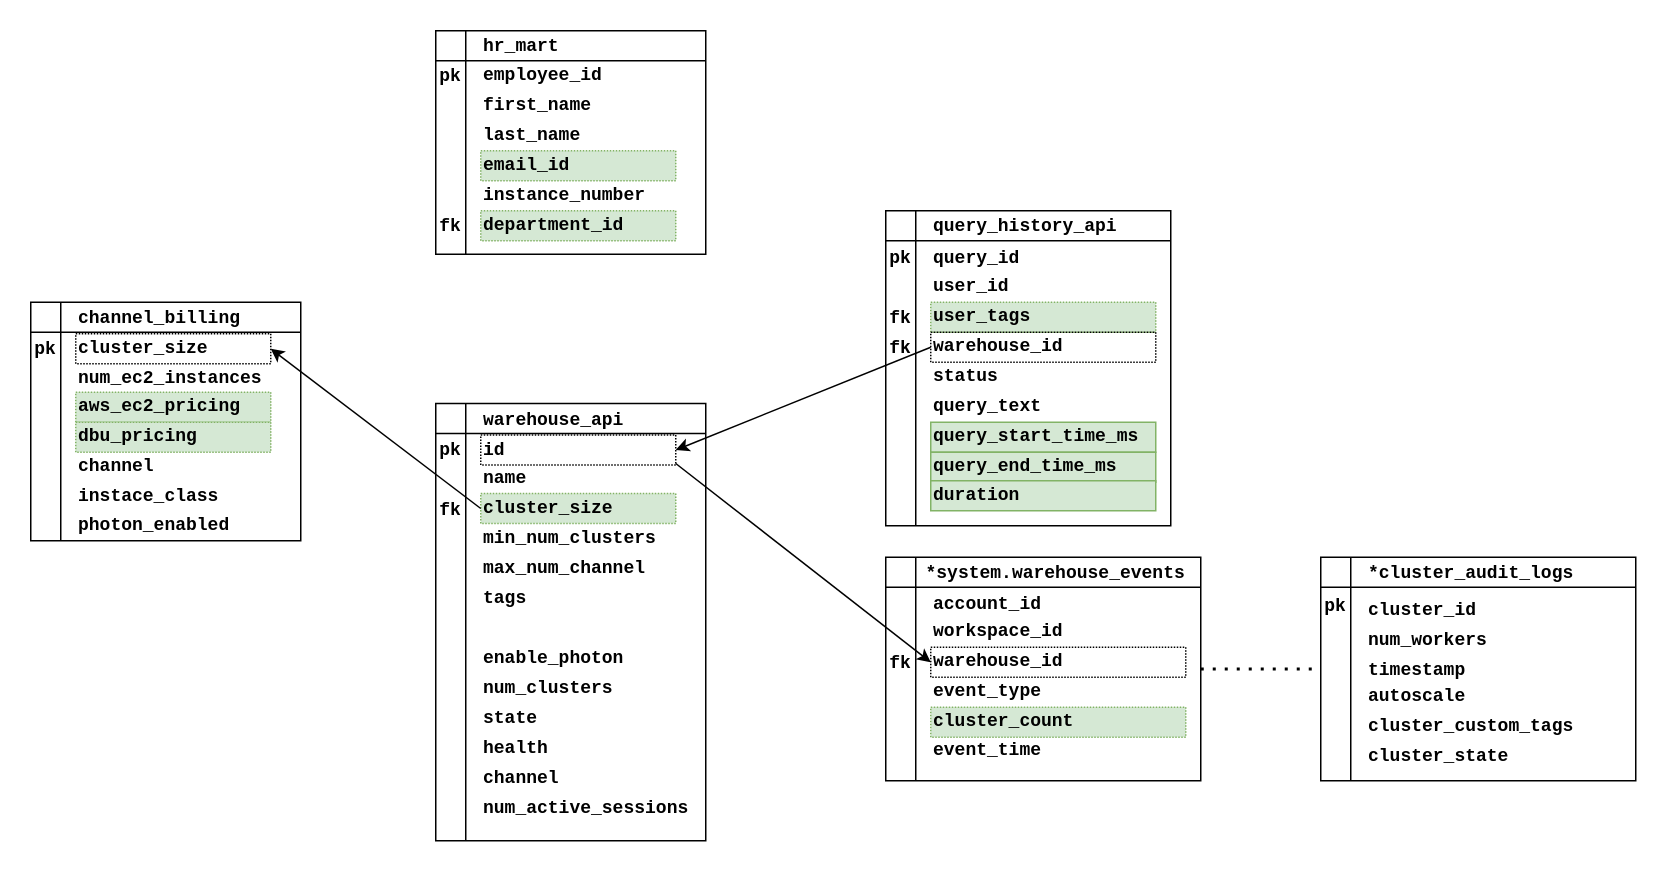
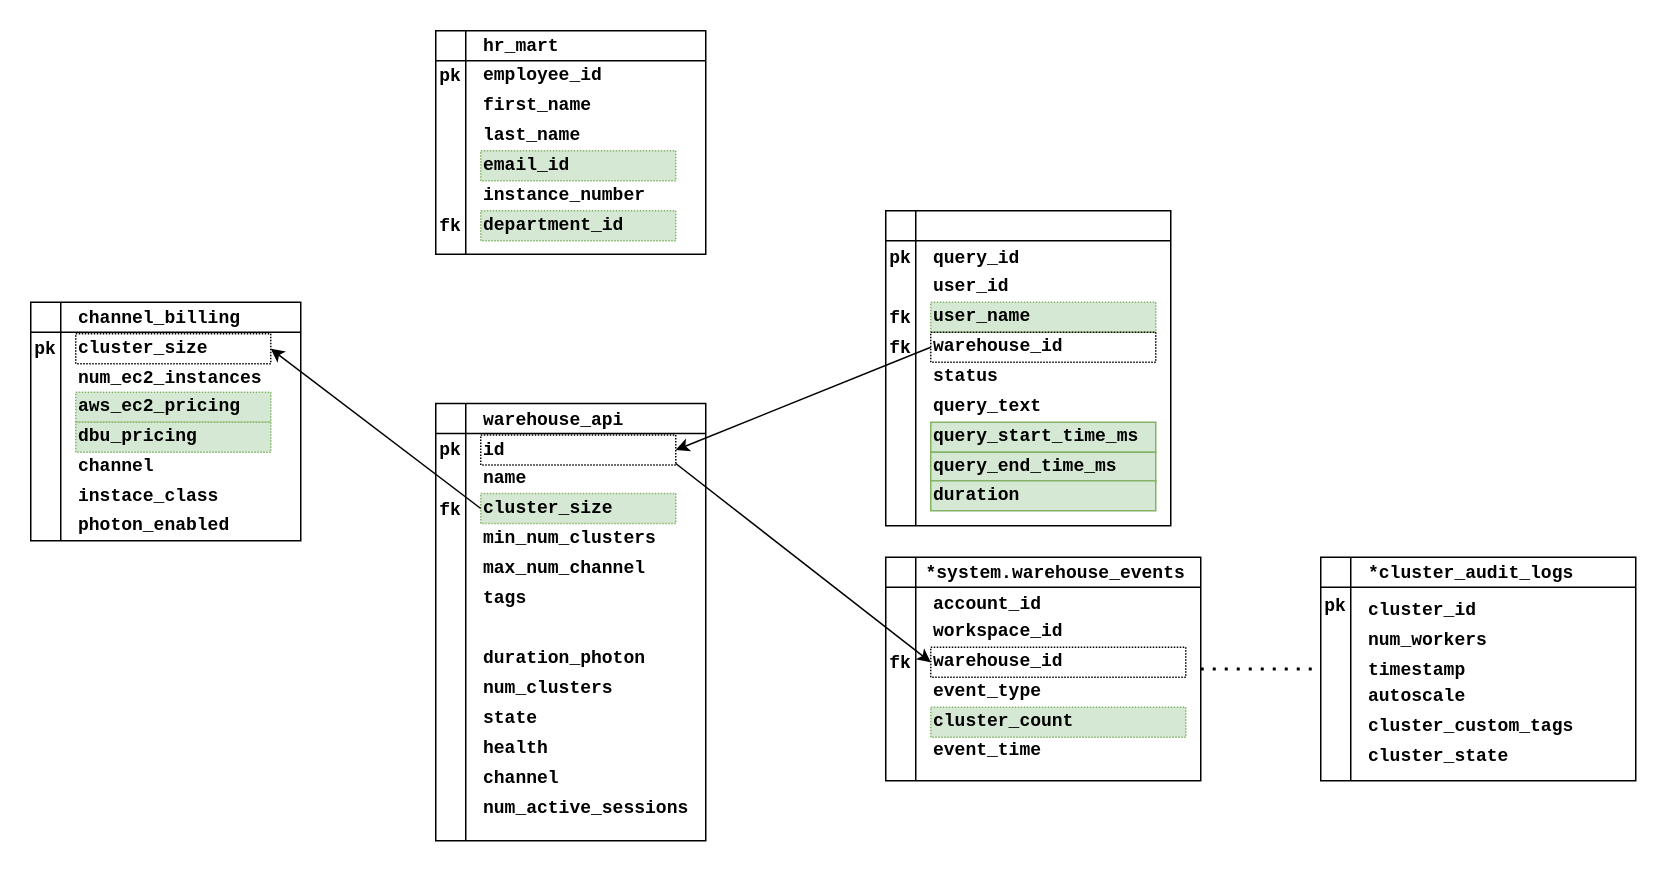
  <mxCell id="0" />
  <mxCell id="1" parent="0" />
  <mxCell id="2" value="" style="shape=internalStorage;whiteSpace=wrap;html=1;backgroundOutline=1;" vertex="1" parent="1"><mxGeometry x="590" y="140" width="190" height="210" as="geometry" /></mxCell>
- <mxCell id="3" value="&lt;b&gt;&lt;font face=&quot;Courier New&quot;&gt;query_history_api&lt;/font&gt;&lt;/b&gt;" style="text;html=1;align=left;verticalAlign=middle;whiteSpace=wrap;rounded=0;" vertex="1" parent="1"><mxGeometry x="620" y="140" width="130" height="20" as="geometry" /></mxCell>
  <mxCell id="4" value="query_id" style="text;html=1;align=left;verticalAlign=middle;whiteSpace=wrap;rounded=0;fontFamily=Courier New;fontStyle=1" vertex="1" parent="1"><mxGeometry x="620" y="162" width="130" height="20" as="geometry" /></mxCell>
  <mxCell id="5" value="&lt;b&gt;&lt;font face=&quot;Courier New&quot;&gt;pk&lt;/font&gt;&lt;/b&gt;" style="text;html=1;align=center;verticalAlign=middle;whiteSpace=wrap;rounded=0;" vertex="1" parent="1"><mxGeometry x="590" y="161" width="20" height="20" as="geometry" /></mxCell>
  <mxCell id="6" value="user_id" style="text;html=1;align=left;verticalAlign=middle;whiteSpace=wrap;rounded=0;fontFamily=Courier New;fontStyle=1" vertex="1" parent="1"><mxGeometry x="620" y="181" width="130" height="20" as="geometry" /></mxCell>
- <mxCell id="7" value="user_tags" style="text;html=1;align=left;verticalAlign=middle;whiteSpace=wrap;rounded=0;fontFamily=Courier New;fontStyle=1;strokeColor=#82b366;dashed=1;dashPattern=1 1;fillColor=#d5e8d4;" vertex="1" parent="1"><mxGeometry x="620" y="201" width="150" height="20" as="geometry" /></mxCell>
+ <mxCell id="7" value="user_name" style="text;html=1;align=left;verticalAlign=middle;whiteSpace=wrap;rounded=0;fontFamily=Courier New;fontStyle=1;strokeColor=#82b366;dashed=1;dashPattern=1 1;fillColor=#d5e8d4;" vertex="1" parent="1"><mxGeometry x="620" y="201" width="150" height="20" as="geometry" /></mxCell>
  <mxCell id="8" value="&lt;b&gt;&lt;font face=&quot;Courier New&quot;&gt;fk&lt;/font&gt;&lt;/b&gt;" style="text;html=1;align=center;verticalAlign=middle;whiteSpace=wrap;rounded=0;" vertex="1" parent="1"><mxGeometry x="590" y="201" width="20" height="20" as="geometry" /></mxCell>
  <mxCell id="9" value="warehouse_id" style="text;html=1;align=left;verticalAlign=middle;whiteSpace=wrap;rounded=0;fontFamily=Courier New;fontStyle=1;strokeColor=default;dashed=1;dashPattern=1 1;" vertex="1" parent="1"><mxGeometry x="620" y="221" width="150" height="20" as="geometry" /></mxCell>
  <mxCell id="10" value="status" style="text;html=1;align=left;verticalAlign=middle;whiteSpace=wrap;rounded=0;fontFamily=Courier New;fontStyle=1" vertex="1" parent="1"><mxGeometry x="620" y="241" width="130" height="20" as="geometry" /></mxCell>
  <mxCell id="11" value="query_text" style="text;html=1;align=left;verticalAlign=middle;whiteSpace=wrap;rounded=0;fontFamily=Courier New;fontStyle=1" vertex="1" parent="1"><mxGeometry x="620" y="261" width="130" height="20" as="geometry" /></mxCell>
  <mxCell id="12" value="query_start_time_ms" style="text;html=1;align=left;verticalAlign=middle;whiteSpace=wrap;rounded=0;fontFamily=Courier New;fontStyle=1;fillColor=#d5e8d4;strokeColor=#82b366;" vertex="1" parent="1"><mxGeometry x="620" y="281" width="150" height="20" as="geometry" /></mxCell>
  <mxCell id="13" value="query_end_time_ms" style="text;html=1;align=left;verticalAlign=middle;whiteSpace=wrap;rounded=0;fontFamily=Courier New;fontStyle=1;fillColor=#d5e8d4;strokeColor=#82b366;" vertex="1" parent="1"><mxGeometry x="620" y="301" width="150" height="20" as="geometry" /></mxCell>
  <mxCell id="14" value="&lt;b&gt;&lt;font face=&quot;Courier New&quot;&gt;fk&lt;/font&gt;&lt;/b&gt;" style="text;html=1;align=center;verticalAlign=middle;whiteSpace=wrap;rounded=0;" vertex="1" parent="1"><mxGeometry x="590" y="221" width="20" height="20" as="geometry" /></mxCell>
  <mxCell id="15" value="duration" style="text;html=1;align=left;verticalAlign=middle;whiteSpace=wrap;rounded=0;fontFamily=Courier New;fontStyle=1;fillColor=#d5e8d4;strokeColor=#82b366;" vertex="1" parent="1"><mxGeometry x="620" y="320" width="150" height="20" as="geometry" /></mxCell>
  <mxCell id="16" value="" style="shape=internalStorage;whiteSpace=wrap;html=1;backgroundOutline=1;" vertex="1" parent="1"><mxGeometry x="290" y="20" width="180" height="149" as="geometry" /></mxCell>
  <mxCell id="17" value="&lt;b&gt;&lt;font face=&quot;Courier New&quot;&gt;hr_mart&lt;/font&gt;&lt;/b&gt;" style="text;html=1;align=left;verticalAlign=middle;whiteSpace=wrap;rounded=0;" vertex="1" parent="1"><mxGeometry x="320" y="20" width="130" height="20" as="geometry" /></mxCell>
  <mxCell id="18" value="employee_id" style="text;html=1;align=left;verticalAlign=middle;whiteSpace=wrap;rounded=0;fontFamily=Courier New;fontStyle=1" vertex="1" parent="1"><mxGeometry x="320" y="40" width="130" height="20" as="geometry" /></mxCell>
  <mxCell id="19" value="first_name" style="text;html=1;align=left;verticalAlign=middle;whiteSpace=wrap;rounded=0;fontFamily=Courier New;fontStyle=1" vertex="1" parent="1"><mxGeometry x="320" y="60" width="130" height="20" as="geometry" /></mxCell>
  <mxCell id="20" value="last_name" style="text;html=1;align=left;verticalAlign=middle;whiteSpace=wrap;rounded=0;fontFamily=Courier New;fontStyle=1" vertex="1" parent="1"><mxGeometry x="320" y="80" width="130" height="20" as="geometry" /></mxCell>
  <mxCell id="21" value="&lt;b&gt;&lt;font face=&quot;Courier New&quot;&gt;pk&lt;/font&gt;&lt;/b&gt;" style="text;html=1;align=center;verticalAlign=middle;whiteSpace=wrap;rounded=0;" vertex="1" parent="1"><mxGeometry x="290" y="40" width="20" height="20" as="geometry" /></mxCell>
  <mxCell id="22" value="email_id" style="text;html=1;align=left;verticalAlign=middle;whiteSpace=wrap;rounded=0;fontFamily=Courier New;fontStyle=1;strokeColor=#82b366;dashed=1;dashPattern=1 1;fillColor=#d5e8d4;" vertex="1" parent="1"><mxGeometry x="320" y="100" width="130" height="20" as="geometry" /></mxCell>
  <mxCell id="23" value="instance_number" style="text;html=1;align=left;verticalAlign=middle;whiteSpace=wrap;rounded=0;fontFamily=Courier New;fontStyle=1" vertex="1" parent="1"><mxGeometry x="320" y="120" width="130" height="20" as="geometry" /></mxCell>
  <mxCell id="24" value="department_id" style="text;html=1;align=left;verticalAlign=middle;whiteSpace=wrap;rounded=0;fontFamily=Courier New;fontStyle=1;strokeColor=#82b366;dashed=1;dashPattern=1 1;fillColor=#d5e8d4;" vertex="1" parent="1"><mxGeometry x="320" y="140" width="130" height="20" as="geometry" /></mxCell>
  <mxCell id="25" value="" style="shape=internalStorage;whiteSpace=wrap;html=1;backgroundOutline=1;" vertex="1" parent="1"><mxGeometry x="290" y="268.5" width="180" height="291.5" as="geometry" /></mxCell>
  <mxCell id="26" value="&lt;b&gt;&lt;font face=&quot;Courier New&quot;&gt;warehouse_api&lt;/font&gt;&lt;/b&gt;" style="text;html=1;align=left;verticalAlign=middle;whiteSpace=wrap;rounded=0;" vertex="1" parent="1"><mxGeometry x="320" y="268.5" width="130" height="20" as="geometry" /></mxCell>
  <mxCell id="27" value="id" style="text;html=1;align=left;verticalAlign=middle;whiteSpace=wrap;rounded=0;fontFamily=Courier New;fontStyle=1;strokeColor=default;dashed=1;dashPattern=1 1;" vertex="1" parent="1"><mxGeometry x="320" y="289.5" width="130" height="20" as="geometry" /></mxCell>
  <mxCell id="28" value="&lt;b&gt;&lt;font face=&quot;Courier New&quot;&gt;pk&lt;/font&gt;&lt;/b&gt;" style="text;html=1;align=center;verticalAlign=middle;whiteSpace=wrap;rounded=0;" vertex="1" parent="1"><mxGeometry x="290" y="288.5" width="20" height="20" as="geometry" /></mxCell>
  <mxCell id="29" value="name" style="text;html=1;align=left;verticalAlign=middle;whiteSpace=wrap;rounded=0;fontFamily=Courier New;fontStyle=1" vertex="1" parent="1"><mxGeometry x="320" y="308.5" width="130" height="20" as="geometry" /></mxCell>
  <mxCell id="30" value="cluster_size" style="text;html=1;align=left;verticalAlign=middle;whiteSpace=wrap;rounded=0;fontFamily=Courier New;fontStyle=1;strokeColor=#82b366;dashed=1;dashPattern=1 1;fillColor=#d5e8d4;" vertex="1" parent="1"><mxGeometry x="320" y="328.5" width="130" height="20" as="geometry" /></mxCell>
  <mxCell id="31" value="" style="endArrow=classic;html=1;rounded=0;exitX=0;exitY=0.5;exitDx=0;exitDy=0;entryX=1;entryY=0.5;entryDx=0;entryDy=0;" edge="1" parent="1" source="9" target="27"><mxGeometry width="50" height="50" relative="1" as="geometry"><mxPoint x="600" y="240" as="sourcePoint" /><mxPoint x="650" y="190" as="targetPoint" /></mxGeometry></mxCell>
  <mxCell id="32" value="min_num_clusters" style="text;html=1;align=left;verticalAlign=middle;whiteSpace=wrap;rounded=0;fontFamily=Courier New;fontStyle=1" vertex="1" parent="1"><mxGeometry x="320" y="348.5" width="130" height="20" as="geometry" /></mxCell>
  <mxCell id="33" value="max_num_channel" style="text;html=1;align=left;verticalAlign=middle;whiteSpace=wrap;rounded=0;fontFamily=Courier New;fontStyle=1" vertex="1" parent="1"><mxGeometry x="320" y="368.5" width="130" height="20" as="geometry" /></mxCell>
  <mxCell id="34" value="tags" style="text;html=1;align=left;verticalAlign=middle;whiteSpace=wrap;rounded=0;fontFamily=Courier New;fontStyle=1" vertex="1" parent="1"><mxGeometry x="320" y="388.5" width="130" height="20" as="geometry" /></mxCell>
- <mxCell id="35" value="enable_photon" style="text;html=1;align=left;verticalAlign=middle;whiteSpace=wrap;rounded=0;fontFamily=Courier New;fontStyle=1" vertex="1" parent="1"><mxGeometry x="320" y="428.5" width="130" height="20" as="geometry" /></mxCell>
+ <mxCell id="35" value="duration_photon" style="text;html=1;align=left;verticalAlign=middle;whiteSpace=wrap;rounded=0;fontFamily=Courier New;fontStyle=1" vertex="1" parent="1"><mxGeometry x="320" y="428.5" width="130" height="20" as="geometry" /></mxCell>
  <mxCell id="36" value="num_clusters" style="text;html=1;align=left;verticalAlign=middle;whiteSpace=wrap;rounded=0;fontFamily=Courier New;fontStyle=1" vertex="1" parent="1"><mxGeometry x="320" y="448.5" width="130" height="20" as="geometry" /></mxCell>
  <mxCell id="37" value="state" style="text;html=1;align=left;verticalAlign=middle;whiteSpace=wrap;rounded=0;fontFamily=Courier New;fontStyle=1" vertex="1" parent="1"><mxGeometry x="320" y="468.5" width="130" height="20" as="geometry" /></mxCell>
  <mxCell id="38" value="health" style="text;html=1;align=left;verticalAlign=middle;whiteSpace=wrap;rounded=0;fontFamily=Courier New;fontStyle=1" vertex="1" parent="1"><mxGeometry x="320" y="488.5" width="130" height="20" as="geometry" /></mxCell>
  <mxCell id="39" value="&lt;b&gt;&lt;font face=&quot;Courier New&quot;&gt;fk&lt;/font&gt;&lt;/b&gt;" style="text;html=1;align=center;verticalAlign=middle;whiteSpace=wrap;rounded=0;" vertex="1" parent="1"><mxGeometry x="290" y="328.5" width="20" height="20" as="geometry" /></mxCell>
  <mxCell id="40" value="" style="shape=internalStorage;whiteSpace=wrap;html=1;backgroundOutline=1;" vertex="1" parent="1"><mxGeometry x="20" y="201" width="180" height="159" as="geometry" /></mxCell>
  <mxCell id="41" value="&lt;b&gt;&lt;font face=&quot;Courier New&quot;&gt;channel_billing&lt;/font&gt;&lt;/b&gt;" style="text;html=1;align=left;verticalAlign=middle;whiteSpace=wrap;rounded=0;" vertex="1" parent="1"><mxGeometry x="50" y="201" width="130" height="20" as="geometry" /></mxCell>
  <mxCell id="42" value="&lt;b&gt;&lt;font face=&quot;Courier New&quot;&gt;pk&lt;/font&gt;&lt;/b&gt;" style="text;html=1;align=center;verticalAlign=middle;whiteSpace=wrap;rounded=0;" vertex="1" parent="1"><mxGeometry x="20" y="222" width="20" height="20" as="geometry" /></mxCell>
  <mxCell id="43" value="cluster_size" style="text;html=1;align=left;verticalAlign=middle;whiteSpace=wrap;rounded=0;fontFamily=Courier New;fontStyle=1;strokeColor=default;dashed=1;dashPattern=1 1;" vertex="1" parent="1"><mxGeometry x="50" y="222" width="130" height="20" as="geometry" /></mxCell>
  <mxCell id="44" value="num_ec2_instances" style="text;html=1;align=left;verticalAlign=middle;whiteSpace=wrap;rounded=0;fontFamily=Courier New;fontStyle=1;strokeColor=none;dashed=1;dashPattern=1 1;" vertex="1" parent="1"><mxGeometry x="50" y="242" width="130" height="20" as="geometry" /></mxCell>
  <mxCell id="45" value="aws_ec2_pricing" style="text;html=1;align=left;verticalAlign=middle;whiteSpace=wrap;rounded=0;fontFamily=Courier New;fontStyle=1;strokeColor=#82b366;dashed=1;dashPattern=1 1;fillColor=#d5e8d4;" vertex="1" parent="1"><mxGeometry x="50" y="261" width="130" height="20" as="geometry" /></mxCell>
  <mxCell id="46" value="dbu_pricing" style="text;html=1;align=left;verticalAlign=middle;whiteSpace=wrap;rounded=0;fontFamily=Courier New;fontStyle=1;strokeColor=#82b366;dashed=1;dashPattern=1 1;fillColor=#d5e8d4;" vertex="1" parent="1"><mxGeometry x="50" y="281" width="130" height="20" as="geometry" /></mxCell>
  <mxCell id="47" value="channel" style="text;html=1;align=left;verticalAlign=middle;whiteSpace=wrap;rounded=0;fontFamily=Courier New;fontStyle=1" vertex="1" parent="1"><mxGeometry x="320" y="508.5" width="130" height="20" as="geometry" /></mxCell>
  <mxCell id="48" value="channel" style="text;html=1;align=left;verticalAlign=middle;whiteSpace=wrap;rounded=0;fontFamily=Courier New;fontStyle=1;strokeColor=none;dashed=1;dashPattern=1 1;" vertex="1" parent="1"><mxGeometry x="50" y="301" width="130" height="20" as="geometry" /></mxCell>
  <mxCell id="49" value="instace_class" style="text;html=1;align=left;verticalAlign=middle;whiteSpace=wrap;rounded=0;fontFamily=Courier New;fontStyle=1;strokeColor=none;dashed=1;dashPattern=1 1;" vertex="1" parent="1"><mxGeometry x="50" y="321" width="130" height="20" as="geometry" /></mxCell>
  <mxCell id="50" value="" style="endArrow=classic;html=1;rounded=0;exitX=0;exitY=0.5;exitDx=0;exitDy=0;entryX=1;entryY=0.5;entryDx=0;entryDy=0;" edge="1" parent="1" source="30" target="43"><mxGeometry width="50" height="50" relative="1" as="geometry"><mxPoint x="400" y="280" as="sourcePoint" /><mxPoint x="450" y="230" as="targetPoint" /></mxGeometry></mxCell>
  <mxCell id="51" value="photon_enabled" style="text;html=1;align=left;verticalAlign=middle;whiteSpace=wrap;rounded=0;fontFamily=Courier New;fontStyle=1;strokeColor=none;dashed=1;dashPattern=1 1;" vertex="1" parent="1"><mxGeometry x="50" y="340" width="130" height="20" as="geometry" /></mxCell>
  <mxCell id="52" value="&lt;b&gt;&lt;font face=&quot;Courier New&quot;&gt;fk&lt;/font&gt;&lt;/b&gt;" style="text;html=1;align=center;verticalAlign=middle;whiteSpace=wrap;rounded=0;" vertex="1" parent="1"><mxGeometry x="290" y="140" width="20" height="20" as="geometry" /></mxCell>
  <mxCell id="53" value="" style="shape=internalStorage;whiteSpace=wrap;html=1;backgroundOutline=1;" vertex="1" parent="1"><mxGeometry x="590" y="371" width="210" height="149" as="geometry" /></mxCell>
  <mxCell id="54" value="&lt;b&gt;&lt;font face=&quot;Courier New&quot;&gt;*system.warehouse_events&lt;/font&gt;&lt;/b&gt;" style="text;html=1;align=left;verticalAlign=middle;whiteSpace=wrap;rounded=0;" vertex="1" parent="1"><mxGeometry x="615" y="371" width="130" height="20" as="geometry" /></mxCell>
  <mxCell id="55" value="account_id" style="text;html=1;align=left;verticalAlign=middle;whiteSpace=wrap;rounded=0;fontFamily=Courier New;fontStyle=1;strokeColor=none;dashed=1;dashPattern=1 1;" vertex="1" parent="1"><mxGeometry x="620" y="393" width="130" height="20" as="geometry" /></mxCell>
  <mxCell id="56" value="workspace_id" style="text;html=1;align=left;verticalAlign=middle;whiteSpace=wrap;rounded=0;fontFamily=Courier New;fontStyle=1;strokeColor=none;dashed=1;dashPattern=1 1;" vertex="1" parent="1"><mxGeometry x="620" y="411" width="130" height="20" as="geometry" /></mxCell>
  <mxCell id="57" value="warehouse_id" style="text;html=1;align=left;verticalAlign=middle;whiteSpace=wrap;rounded=0;fontFamily=Courier New;fontStyle=1;strokeColor=default;dashed=1;dashPattern=1 1;fillColor=none;" vertex="1" parent="1"><mxGeometry x="620" y="431" width="170" height="20" as="geometry" /></mxCell>
  <mxCell id="58" value="event_type" style="text;html=1;align=left;verticalAlign=middle;whiteSpace=wrap;rounded=0;fontFamily=Courier New;fontStyle=1;strokeColor=none;dashed=1;dashPattern=1 1;" vertex="1" parent="1"><mxGeometry x="620" y="451" width="130" height="20" as="geometry" /></mxCell>
  <mxCell id="59" value="cluster_count" style="text;html=1;align=left;verticalAlign=middle;whiteSpace=wrap;rounded=0;fontFamily=Courier New;fontStyle=1;strokeColor=#82b366;dashed=1;dashPattern=1 1;fillColor=#d5e8d4;" vertex="1" parent="1"><mxGeometry x="620" y="471" width="170" height="20" as="geometry" /></mxCell>
  <mxCell id="60" value="event_time" style="text;html=1;align=left;verticalAlign=middle;whiteSpace=wrap;rounded=0;fontFamily=Courier New;fontStyle=1;strokeColor=none;dashed=1;dashPattern=1 1;" vertex="1" parent="1"><mxGeometry x="620" y="490" width="130" height="20" as="geometry" /></mxCell>
  <mxCell id="61" value="&lt;b&gt;&lt;font face=&quot;Courier New&quot;&gt;fk&lt;/font&gt;&lt;/b&gt;" style="text;html=1;align=center;verticalAlign=middle;whiteSpace=wrap;rounded=0;" vertex="1" parent="1"><mxGeometry x="590" y="431" width="20" height="20" as="geometry" /></mxCell>
  <mxCell id="62" value="" style="endArrow=classic;html=1;rounded=0;exitX=1;exitY=0;exitDx=0;exitDy=0;entryX=0;entryY=0.5;entryDx=0;entryDy=0;" edge="1" parent="1" source="29" target="57"><mxGeometry width="50" height="50" relative="1" as="geometry"><mxPoint x="480" y="350" as="sourcePoint" /><mxPoint x="530" y="300" as="targetPoint" /></mxGeometry></mxCell>
  <mxCell id="63" value="num_active_sessions" style="text;html=1;align=left;verticalAlign=middle;whiteSpace=wrap;rounded=0;fontFamily=Courier New;fontStyle=1" vertex="1" parent="1"><mxGeometry x="320" y="528.5" width="130" height="20" as="geometry" /></mxCell>
  <mxCell id="64" value="" style="shape=internalStorage;whiteSpace=wrap;html=1;backgroundOutline=1;" vertex="1" parent="1"><mxGeometry x="880" y="371" width="210" height="149" as="geometry" /></mxCell>
  <mxCell id="65" value="&lt;b&gt;&lt;font face=&quot;Courier New&quot;&gt;*cluster_audit_logs&lt;/font&gt;&lt;/b&gt;" style="text;html=1;align=left;verticalAlign=middle;whiteSpace=wrap;rounded=0;" vertex="1" parent="1"><mxGeometry x="910" y="371" width="130" height="20" as="geometry" /></mxCell>
  <mxCell id="66" value="&lt;b&gt;&lt;font face=&quot;Courier New&quot;&gt;pk&lt;/font&gt;&lt;/b&gt;" style="text;html=1;align=center;verticalAlign=middle;whiteSpace=wrap;rounded=0;" vertex="1" parent="1"><mxGeometry x="880" y="393" width="20" height="20" as="geometry" /></mxCell>
  <mxCell id="67" value="cluster_id" style="text;html=1;align=left;verticalAlign=middle;whiteSpace=wrap;rounded=0;fontFamily=Courier New;fontStyle=1;strokeColor=none;dashed=1;dashPattern=1 1;" vertex="1" parent="1"><mxGeometry x="910" y="396.75" width="130" height="20" as="geometry" /></mxCell>
  <mxCell id="68" value="num_workers" style="text;html=1;align=left;verticalAlign=middle;whiteSpace=wrap;rounded=0;fontFamily=Courier New;fontStyle=1;strokeColor=none;dashed=1;dashPattern=1 1;" vertex="1" parent="1"><mxGeometry x="910" y="416.75" width="130" height="20" as="geometry" /></mxCell>
  <mxCell id="69" value="timestamp" style="text;html=1;align=left;verticalAlign=middle;whiteSpace=wrap;rounded=0;fontFamily=Courier New;fontStyle=1;strokeColor=none;dashed=1;dashPattern=1 1;" vertex="1" parent="1"><mxGeometry x="910" y="436.75" width="130" height="20" as="geometry" /></mxCell>
  <mxCell id="70" value="autoscale" style="text;html=1;align=left;verticalAlign=middle;whiteSpace=wrap;rounded=0;fontFamily=Courier New;fontStyle=1;strokeColor=none;dashed=1;dashPattern=1 1;" vertex="1" parent="1"><mxGeometry x="910" y="454.25" width="130" height="20" as="geometry" /></mxCell>
  <mxCell id="71" value="cluster_custom_tags" style="text;html=1;align=left;verticalAlign=middle;whiteSpace=wrap;rounded=0;fontFamily=Courier New;fontStyle=1;strokeColor=none;dashed=1;dashPattern=1 1;" vertex="1" parent="1"><mxGeometry x="910" y="474.25" width="130" height="20" as="geometry" /></mxCell>
  <mxCell id="72" value="cluster_state" style="text;html=1;align=left;verticalAlign=middle;whiteSpace=wrap;rounded=0;fontFamily=Courier New;fontStyle=1;strokeColor=none;dashed=1;dashPattern=1 1;" vertex="1" parent="1"><mxGeometry x="910" y="494.25" width="130" height="20" as="geometry" /></mxCell>
  <mxCell id="73" value="" style="endArrow=none;dashed=1;html=1;dashPattern=1 3;strokeWidth=2;rounded=0;entryX=0;entryY=0.5;entryDx=0;entryDy=0;exitX=1;exitY=0.5;exitDx=0;exitDy=0;" edge="1" parent="1" source="53" target="64"><mxGeometry width="50" height="50" relative="1" as="geometry"><mxPoint x="700" y="480" as="sourcePoint" /><mxPoint x="750" y="430" as="targetPoint" /></mxGeometry></mxCell>
